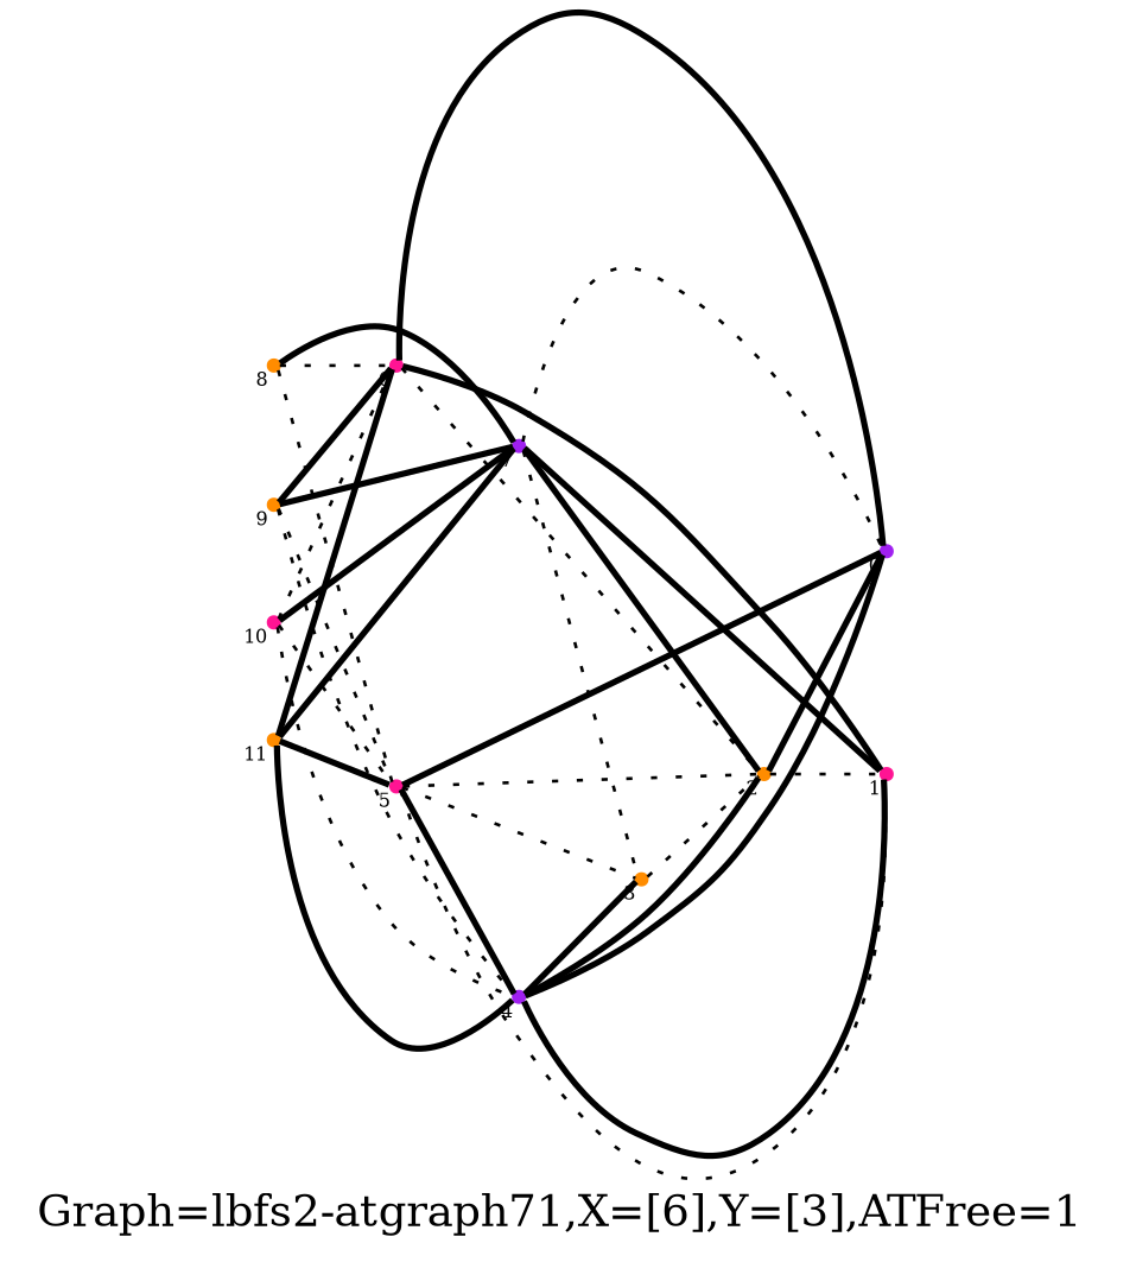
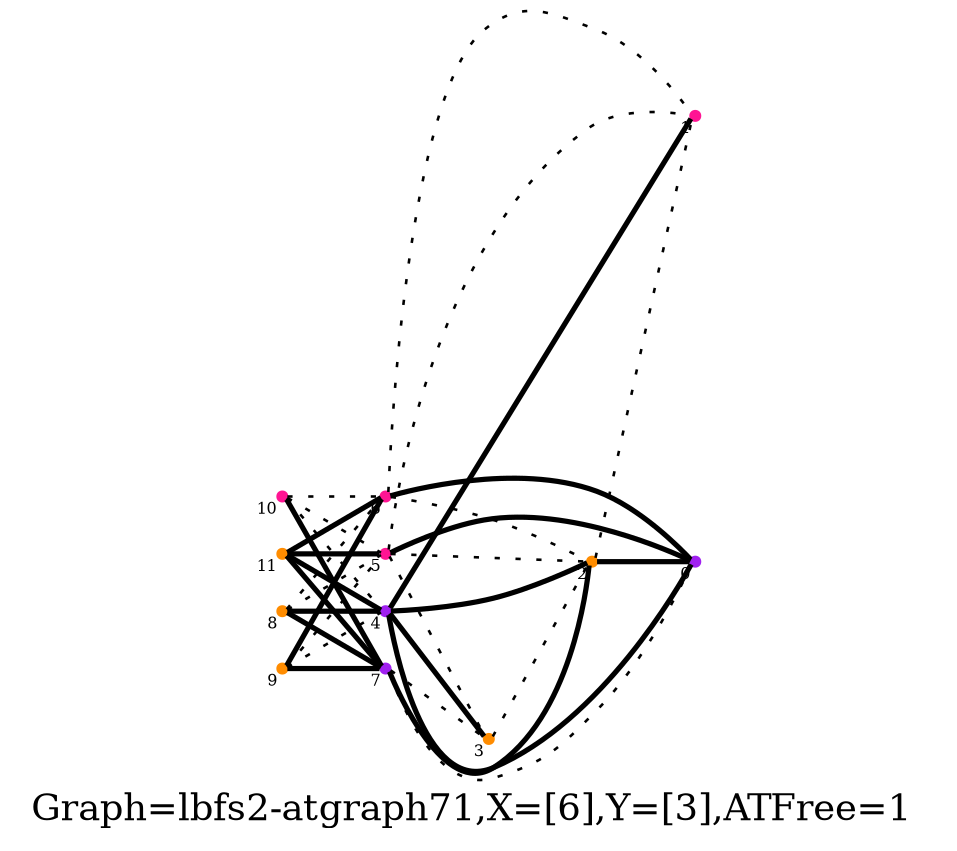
  graph {
    label="Graph=lbfs2-atgraph71,X=[6],Y=[3],ATFree=1 "
    labelloc=bottom
    rankdir=LR
    node [fontsize=6 shape=point color=darkorange]
    edge [style=bold]
    0 [xlabel=0 color=purple]
    1 [xlabel=1 color=deeppink]
    2 [xlabel=2]
    3 [xlabel=3]
    4 [xlabel=4 color=purple]
    5 [xlabel=5 color=deeppink]
    6 [xlabel=6 color=deeppink]
    7 [xlabel=7 color=purple]
    8 [xlabel=8]
    9 [xlabel=9]
    10 [xlabel=10 color=deeppink]
    11 [xlabel=11]
    2 -- 0
    2 -- 1 [style=dotted]
    3 -- 2 [style=dotted]
    4 -- 0
    4 -- 1
    4 -- 2
    4 -- 3
    5 -- 0
    5 -- 1 [style=dotted]
    5 -- 2 [style=dotted]
    5 -- 3 [style=dotted]
    6 -- 0
-   6 -- 1
+   6 -- 1 [style=dotted]
    6 -- 2 [style=dotted]
    7 -- 0 [style=dotted]
-   7 -- 1
    7 -- 2
    7 -- 3 [style=dotted]
-   5 -- 4
+   8 -- 4
    8 -- 5 [style=dotted]
    8 -- 6 [style=dotted]
    8 -- 7
    9 -- 4 [style=dotted]
    9 -- 5 [style=dotted]
    9 -- 6
    9 -- 7
    10 -- 4 [style=dotted]
    10 -- 5 [style=dotted]
    10 -- 6 [style=dotted]
    10 -- 7
    11 -- 4
    11 -- 5
    11 -- 6
    11 -- 7
  }
